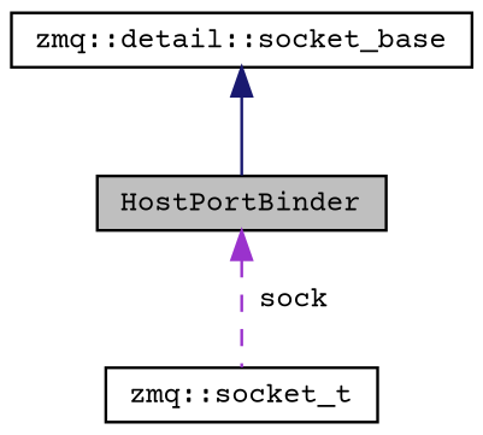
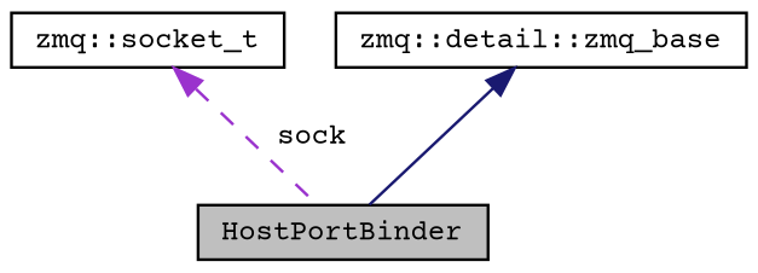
  digraph {
    fontname="Courier Prime"
    node [color=black fillcolor=white fontname="Courier Prime" fontsize=10 shape=record style=filled]
    edge [dir=back fontname="Courier Prime" fontsize=10 labelfontname=Helvetica labelfontsize=10]
    n1 [fillcolor=grey75 fontcolor=black height=0.2 label=HostPortBinder width=0.4]
    n2 [height=0.2 label="zmq::socket_t" width=0.4]
-   n3 [height=0.2 label="zmq::detail::socket_base" width=0.4]
-   n1 -> n2 [color=darkorchid3 label=" sock" style=dashed]
+   n3 [height=0.2 label="zmq::detail::zmq_base" width=0.4]
+   n2 -> n1 [color=darkorchid3 label=" sock" style=dashed]
    n3 -> n1 [color=midnightblue style=solid]
  }
